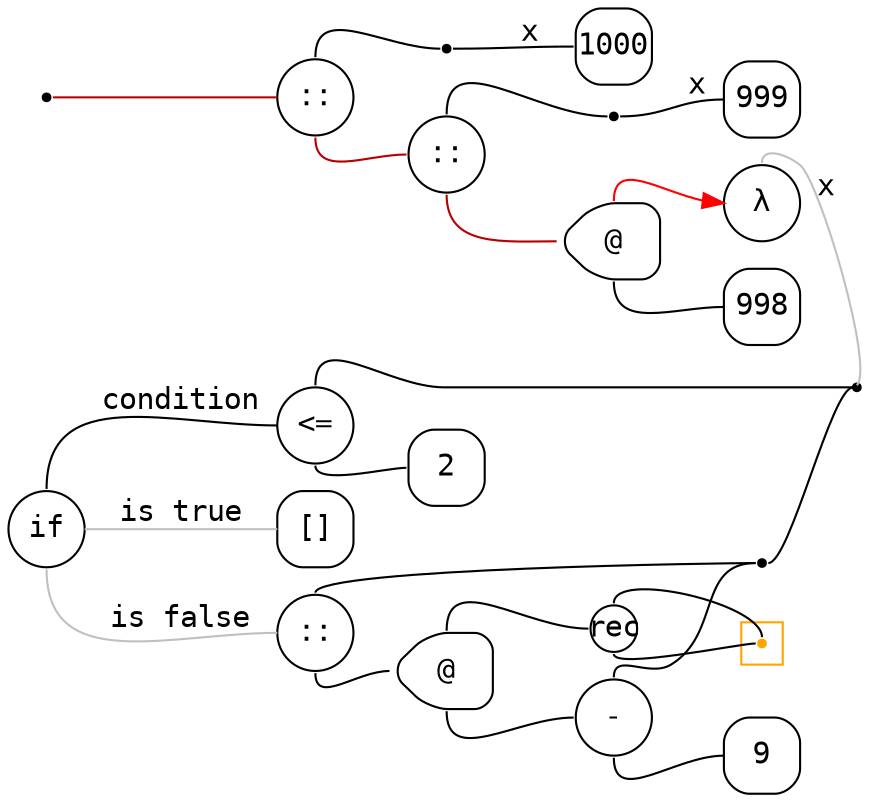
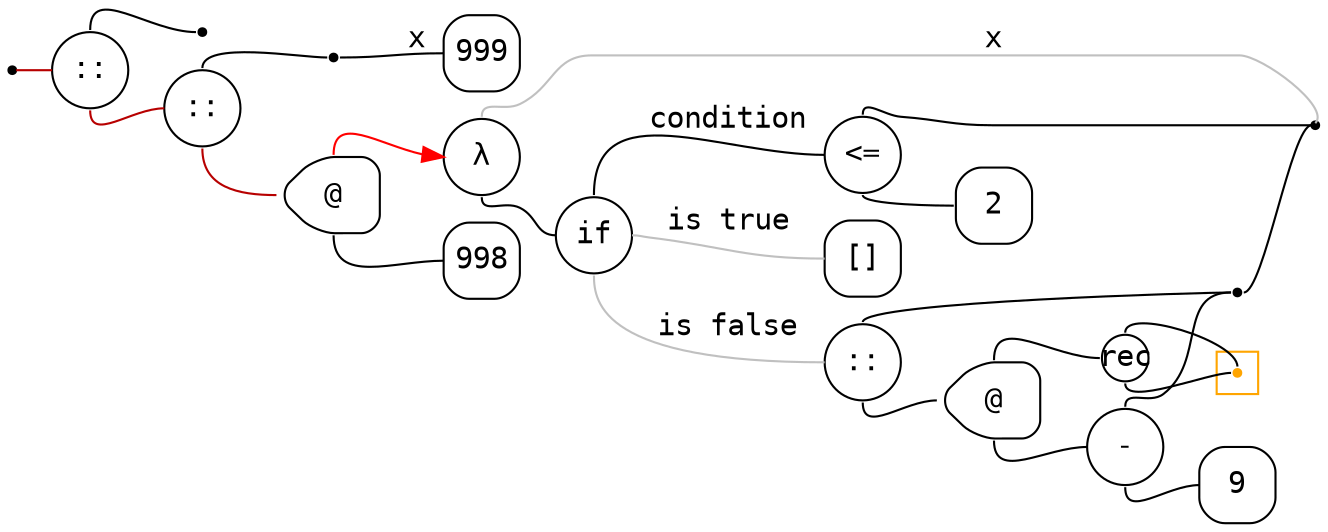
  digraph {
    fontname="DejaVu Sans Mono"
    labeldistance=0
    nodesep=.175
    rankdir=LR
    ranksep=.175
    node [color="#000000" fixedsize=true fontname="DejaVu Sans Mono" orientation=90 shape=circle style=rounded]
    edge [arrowhead=none arrowtail=none fontname="DejaVu Sans Mono" headport=w tailport=n]
    ndcluster_nd162 [color=orange shape=point style=""]
    nd1 [shape=point color="" orientation="" style=""]
    n3 [label="::" orientation=""]
    n4 [label=" " shape=point color=""]
    n5 [label="::" orientation=""]
-   n6 [label=1000 shape=square]
    n7 [label="@" shape=house]
    n8 [label=" " shape=point color=""]
    n9 [label=999 shape=square]
    n10 [label=998 shape=square]
    n11 [label="λ" orientation=""]
    n12 [label=if orientation=""]
    n13 [label=" " shape=point color=""]
    n14 [height=.3 label=rec width=.3 orientation=""]
    n15 [label="<=" orientation=""]
    n16 [label="[]" shape=square]
    n17 [label="::" orientation=""]
    n18 [label=2 shape=square]
    n19 [label="@" shape=house]
    n20 [label=" " shape=point color=""]
    n21 [label="-" orientation=""]
    n22 [label=9 shape=square]
    subgraph cluster_1 {
      color=orange
      style=fill
      ndcluster_nd162
    }
    nd1 -> n3 [color="#b70000" tailport=e]
    n3 -> n4
    n3 -> n5 [color="#b70000" tailport=s]
-   n4 -> n6 [label=x tailport=e]
    n5 -> n7 [color="#b70000" tailport=s]
    n5 -> n8
    n7 -> n10 [tailport=s]
    n7 -> n11 [arrowhead=normal color=red]
    n8 -> n9 [label=x tailport=e]
+   n11 -> n12 [tailport=s]
    n11 -> n13 [color=grey dir=back headport=ne label=x]
    n12 -> n15 [label=condition]
    n12 -> n16 [color=grey label="is true" tailport=e]
    n12 -> n17 [color=grey label="is false" tailport=s]
    n14 -> ndcluster_nd162 [dir=back headport=n]
    n14 -> ndcluster_nd162 [tailport=s]
    n15 -> n13
    n15 -> n18 [tailport=s]
    n17 -> n19 [tailport=s]
    n17 -> n20
    n19 -> n14
    n19 -> n21 [tailport=s]
    n20 -> n13 [tailport=e]
    n21 -> n20
    n21 -> n22 [tailport=s]
  }
